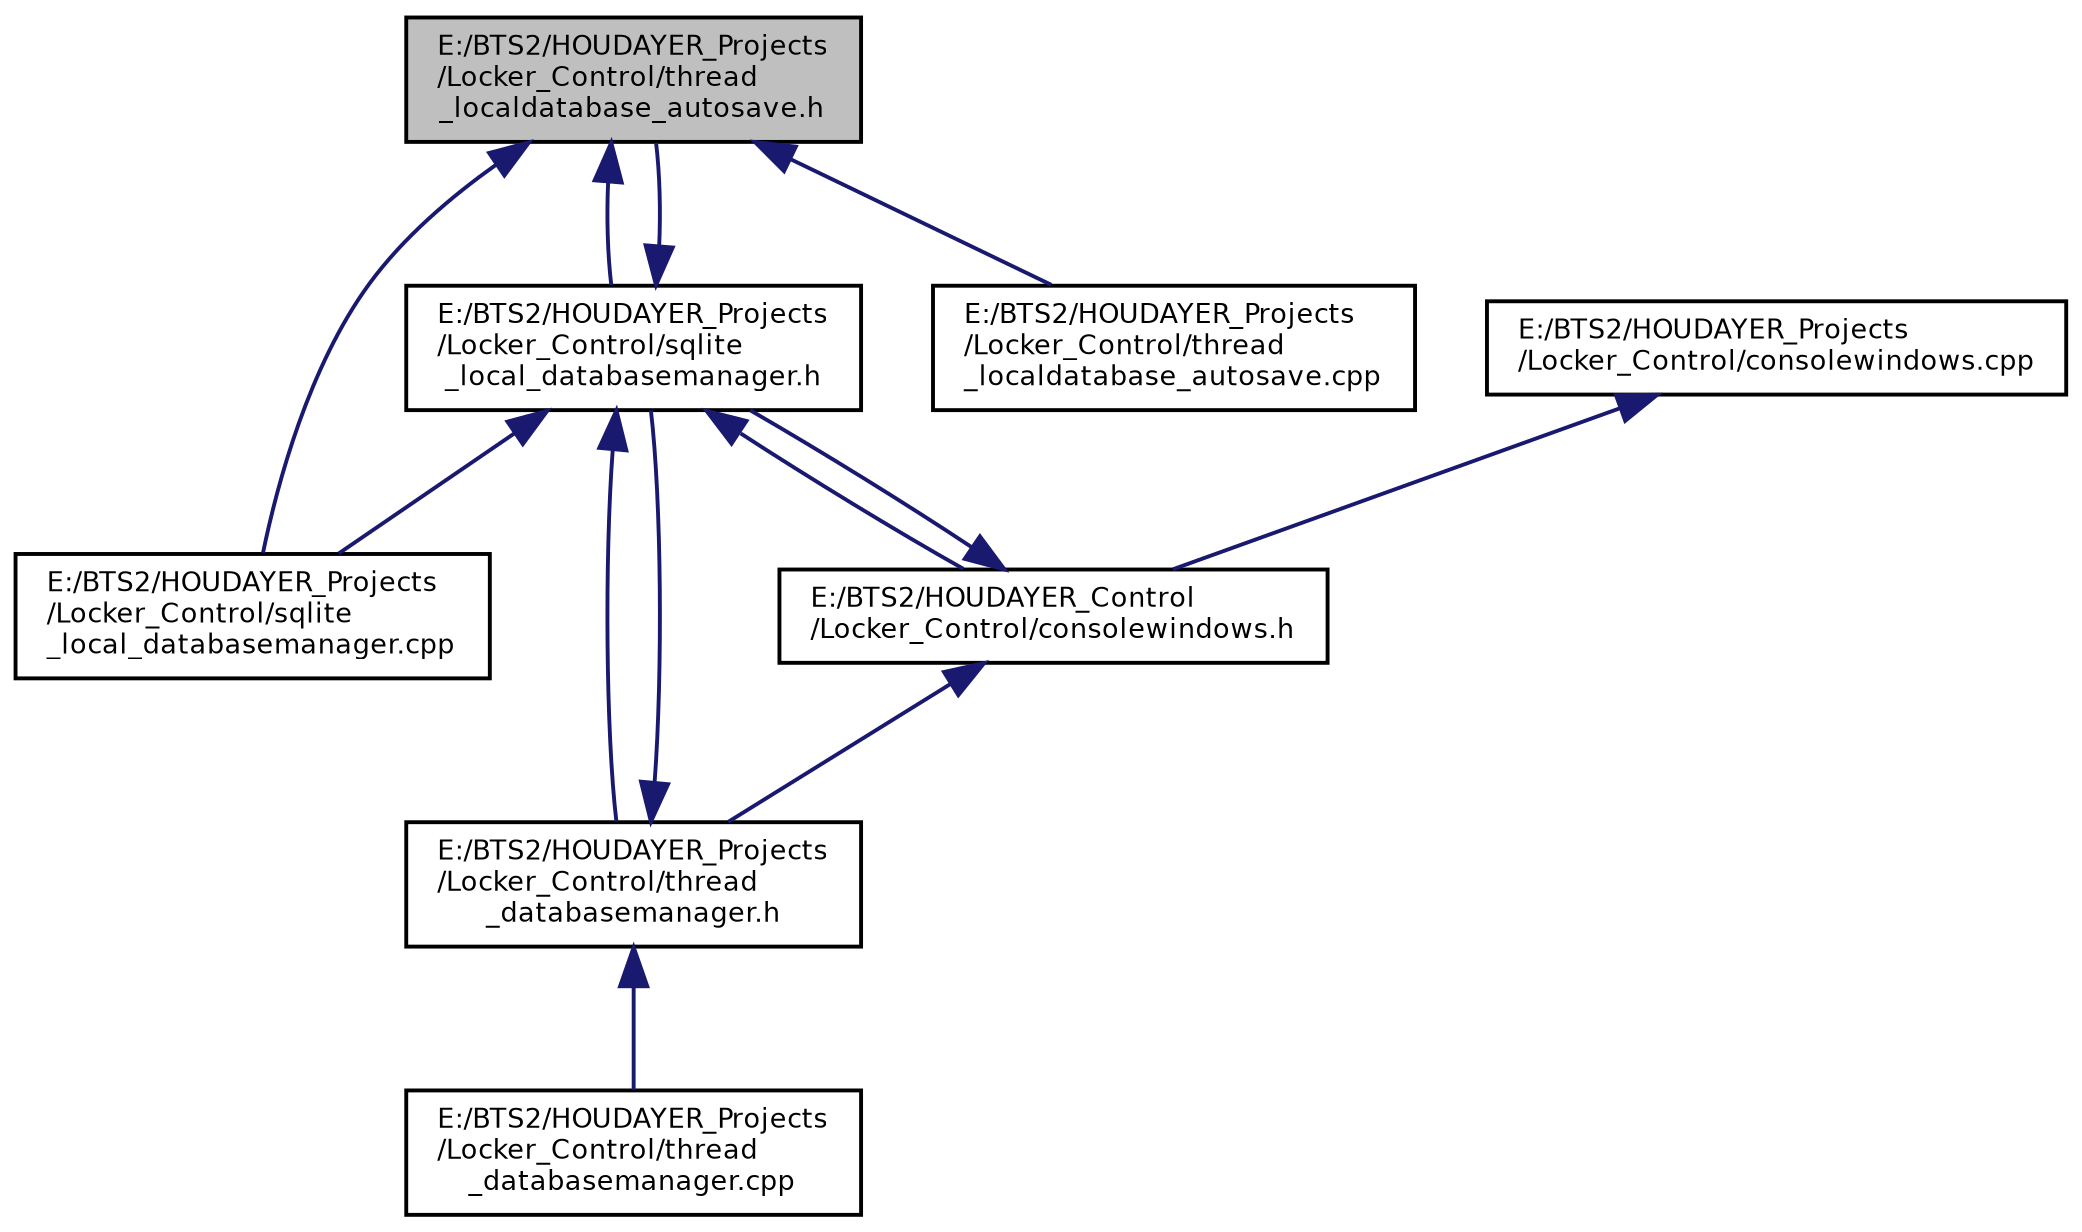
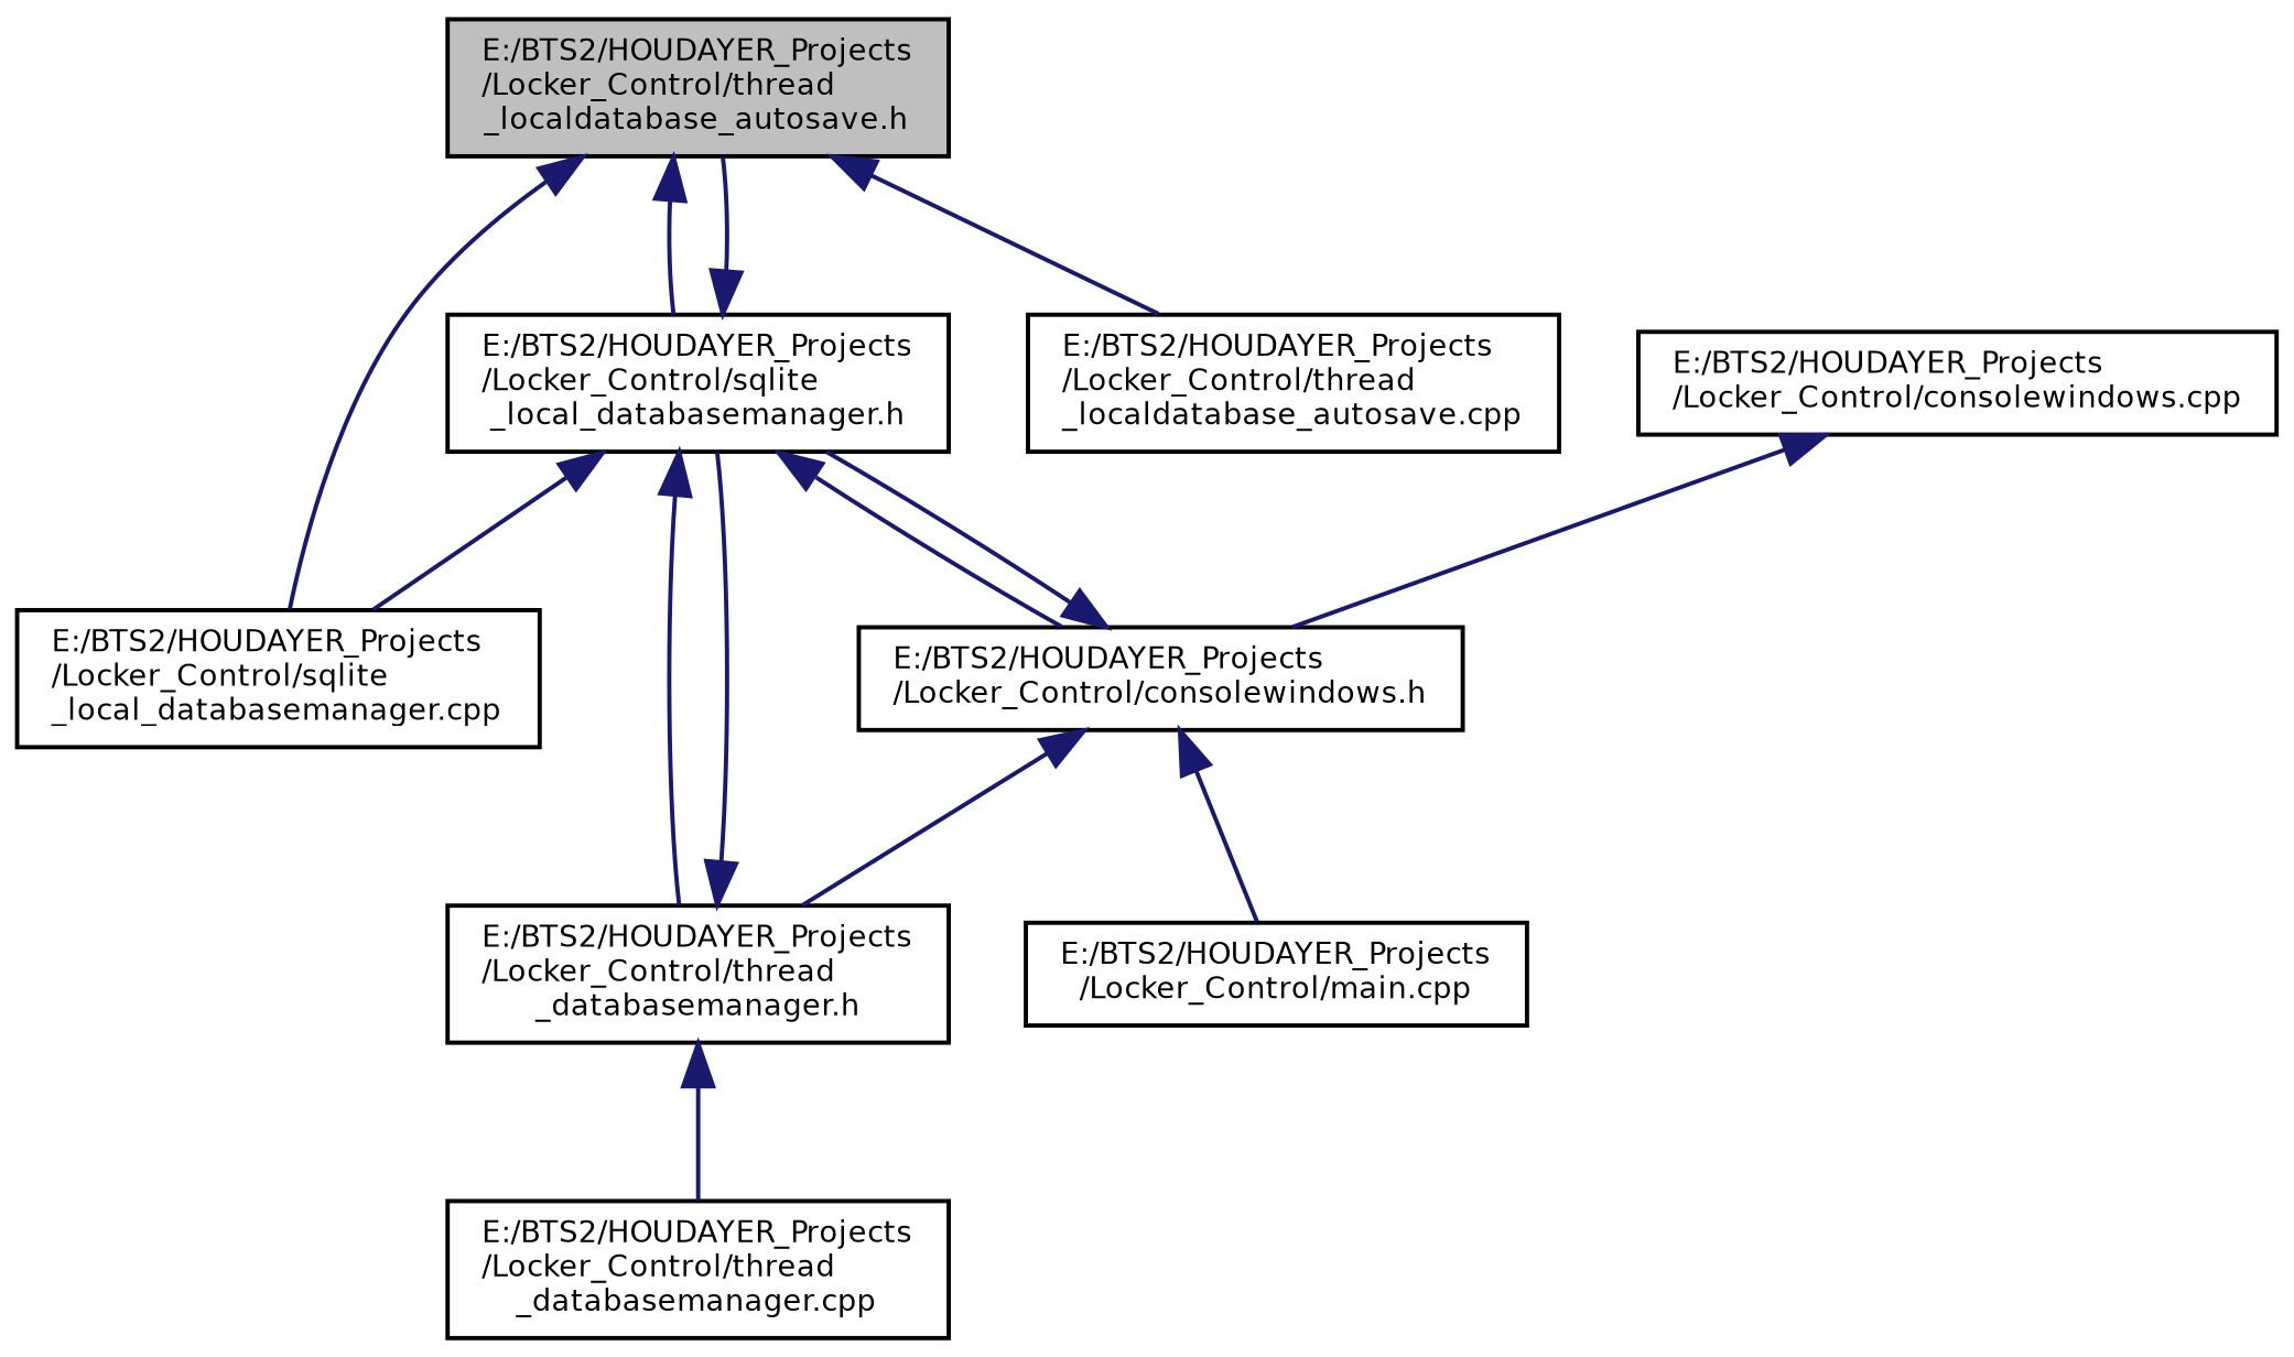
  digraph {
    node [color=black fontname=Helvetica fontsize=7 shape=record]
    edge [color=midnightblue dir=back fontname=Helvetica fontsize=7 labelfontname=Helvetica labelfontsize=7 style=solid]
    n1 [fillcolor=grey75 fontcolor=black height=0.2 label="E:/BTS2/HOUDAYER_Projects\l/Locker_Control/thread\l_localdatabase_autosave.h" style=filled width=0.4]
    n2 [height=0.2 label="E:/BTS2/HOUDAYER_Projects\l/Locker_Control/sqlite\l_local_databasemanager.h" width=0.4]
    n3 [height=0.2 label="E:/BTS2/HOUDAYER_Projects\l/Locker_Control/sqlite\l_local_databasemanager.cpp" width=0.4]
    n4 [height=0.2 label="E:/BTS2/HOUDAYER_Projects\l/Locker_Control/thread\l_localdatabase_autosave.cpp" width=0.4]
-   n5 [height=0.2 label="E:/BTS2/HOUDAYER_Control\l/Locker_Control/consolewindows.h" width=0.4]
+   n5 [height=0.2 label="E:/BTS2/HOUDAYER_Projects\l/Locker_Control/consolewindows.h" width=0.4]
    n6 [height=0.2 label="E:/BTS2/HOUDAYER_Projects\l/Locker_Control/thread\l_databasemanager.h" width=0.4]
+   n7 [height=0.2 label="E:/BTS2/HOUDAYER_Projects\l/Locker_Control/main.cpp" width=0.4]
    n8 [height=0.2 label="E:/BTS2/HOUDAYER_Projects\l/Locker_Control/thread\l_databasemanager.cpp" width=0.4]
    n9 [height=0.2 label="E:/BTS2/HOUDAYER_Projects\l/Locker_Control/consolewindows.cpp" width=0.4]
    n1 -> n2
    n1 -> n3
    n1 -> n4
    n2 -> n1
    n2 -> n3
    n2 -> n5
    n2 -> n6
    n5 -> n2
    n5 -> n6
+   n5 -> n7
    n6 -> n2
    n6 -> n8
    n9 -> n5
  }
